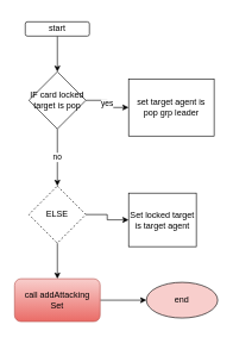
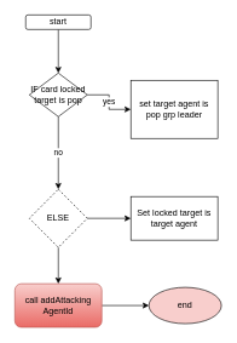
  <mxCell id="0" />
  <mxCell id="1" parent="0" />
  <mxCell id="2" value="" style="edgeStyle=orthogonalEdgeStyle;rounded=0;orthogonalLoop=1;jettySize=auto;html=1;" edge="1" parent="1" source="3" target="6"><mxGeometry relative="1" as="geometry" /></mxCell>
- <mxCell id="3" value="start" style="rounded=1;whiteSpace=wrap;html=1;" vertex="1" parent="1"><mxGeometry x="35" y="30" width="90" height="20" as="geometry" /></mxCell>
+ <mxCell id="3" value="start" style="rounded=1;whiteSpace=wrap;html=1;" vertex="1" parent="1"><mxGeometry x="35" y="20" width="90" height="20" as="geometry" /></mxCell>
  <mxCell id="4" value="yes" style="edgeStyle=orthogonalEdgeStyle;rounded=0;orthogonalLoop=1;jettySize=auto;html=1;" edge="1" parent="1" source="6" target="7"><mxGeometry relative="1" as="geometry" /></mxCell>
  <mxCell id="5" value="no" style="edgeStyle=orthogonalEdgeStyle;rounded=0;orthogonalLoop=1;jettySize=auto;html=1;" edge="1" parent="1" source="6" target="10"><mxGeometry relative="1" as="geometry" /></mxCell>
- <mxCell id="6" value="IF card locked target is pop" style="rhombus;whiteSpace=wrap;html=1;" vertex="1" parent="1"><mxGeometry x="40" y="100" width="80" height="80" as="geometry" /></mxCell>
+ <mxCell id="6" value="IF card locked target is pop" style="rhombus;whiteSpace=wrap;html=1;" vertex="1" parent="1"><mxGeometry x="40" y="100" width="80" height="60" as="geometry" /></mxCell>
  <mxCell id="7" value="set target agent is pop grp leader" style="whiteSpace=wrap;html=1;" vertex="1" parent="1"><mxGeometry x="180" y="110" width="120" height="80" as="geometry" /></mxCell>
  <mxCell id="8" value="" style="edgeStyle=orthogonalEdgeStyle;rounded=0;orthogonalLoop=1;jettySize=auto;html=1;" edge="1" parent="1" source="10" target="11"><mxGeometry relative="1" as="geometry" /></mxCell>
  <mxCell id="9" value="" style="edgeStyle=orthogonalEdgeStyle;rounded=0;orthogonalLoop=1;jettySize=auto;html=1;" edge="1" parent="1" source="10" target="13"><mxGeometry relative="1" as="geometry" /></mxCell>
  <mxCell id="10" value="ELSE" style="rhombus;whiteSpace=wrap;html=1;dashed=1;" vertex="1" parent="1"><mxGeometry x="40" y="260" width="80" height="80" as="geometry" /></mxCell>
- <mxCell id="11" value="Set locked target is target agent" style="whiteSpace=wrap;html=1;" vertex="1" parent="1"><mxGeometry x="180" y="270" width="95" height="75" as="geometry" /></mxCell>
+ <mxCell id="11" value="Set locked target is target agent" style="whiteSpace=wrap;html=1;" vertex="1" parent="1"><mxGeometry x="180" y="270" width="120" height="60" as="geometry" /></mxCell>
  <mxCell id="12" value="" style="edgeStyle=orthogonalEdgeStyle;rounded=0;orthogonalLoop=1;jettySize=auto;html=1;" edge="1" parent="1" source="13" target="14"><mxGeometry relative="1" as="geometry" /></mxCell>
- <mxCell id="13" value="call&amp;nbsp;addAttacking&lt;br&gt;Set" style="rounded=1;whiteSpace=wrap;html=1;fillColor=#f8cecc;gradientColor=#ea6b66;strokeColor=#b85450;" vertex="1" parent="1"><mxGeometry x="20" y="390" width="120" height="60" as="geometry" /></mxCell>
+ <mxCell id="13" value="call&amp;nbsp;addAttacking&lt;br&gt;AgentId" style="rounded=1;whiteSpace=wrap;html=1;fillColor=#f8cecc;gradientColor=#ea6b66;strokeColor=#b85450;" vertex="1" parent="1"><mxGeometry x="20" y="390" width="120" height="60" as="geometry" /></mxCell>
  <mxCell id="14" value="end" style="ellipse;whiteSpace=wrap;html=1;fillColor=#f8cecc;" vertex="1" parent="1"><mxGeometry x="205" y="395" width="100" height="50" as="geometry" /></mxCell>
